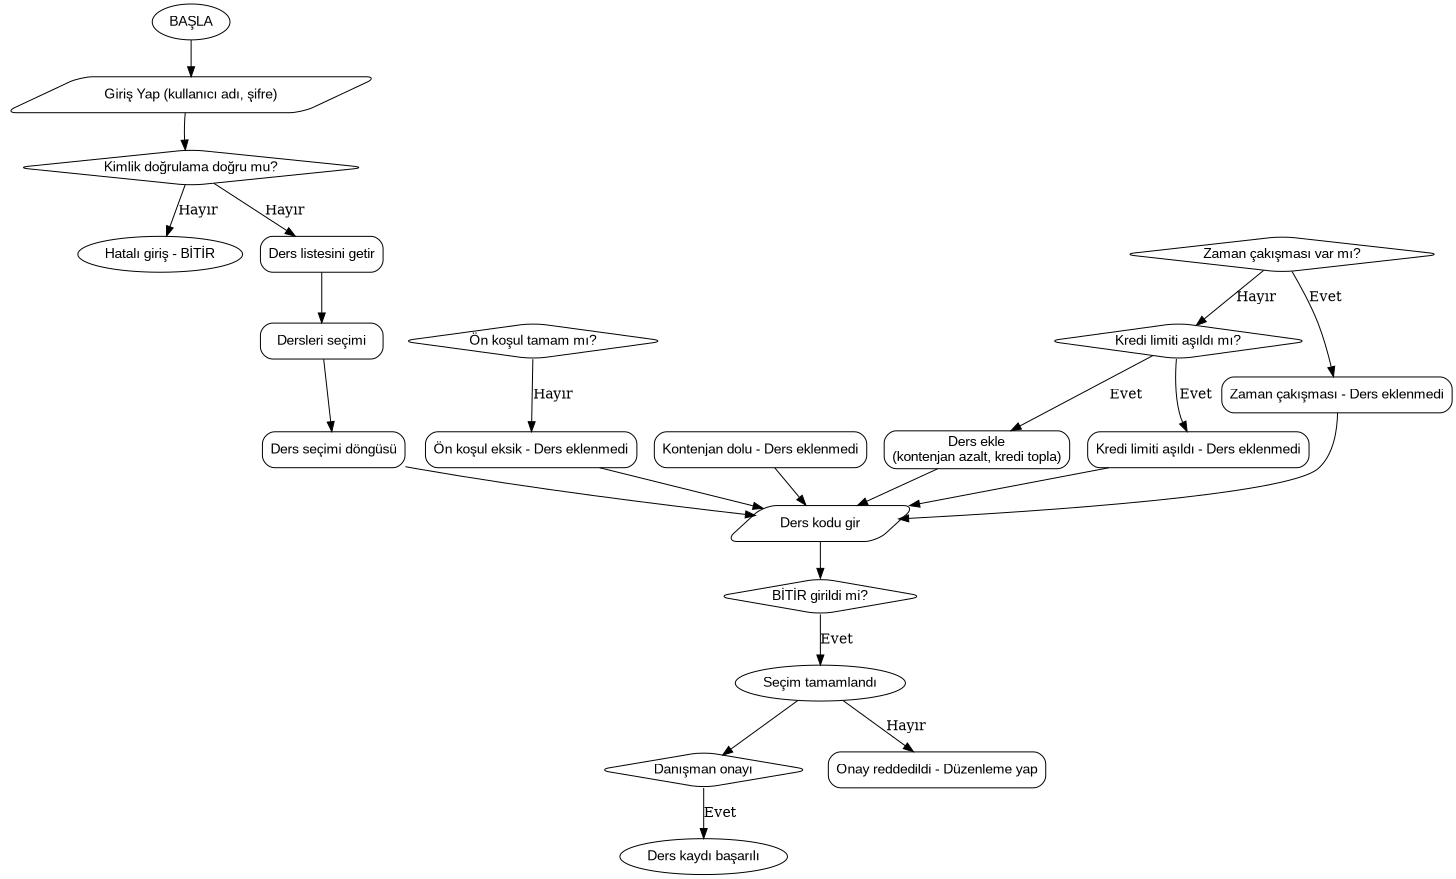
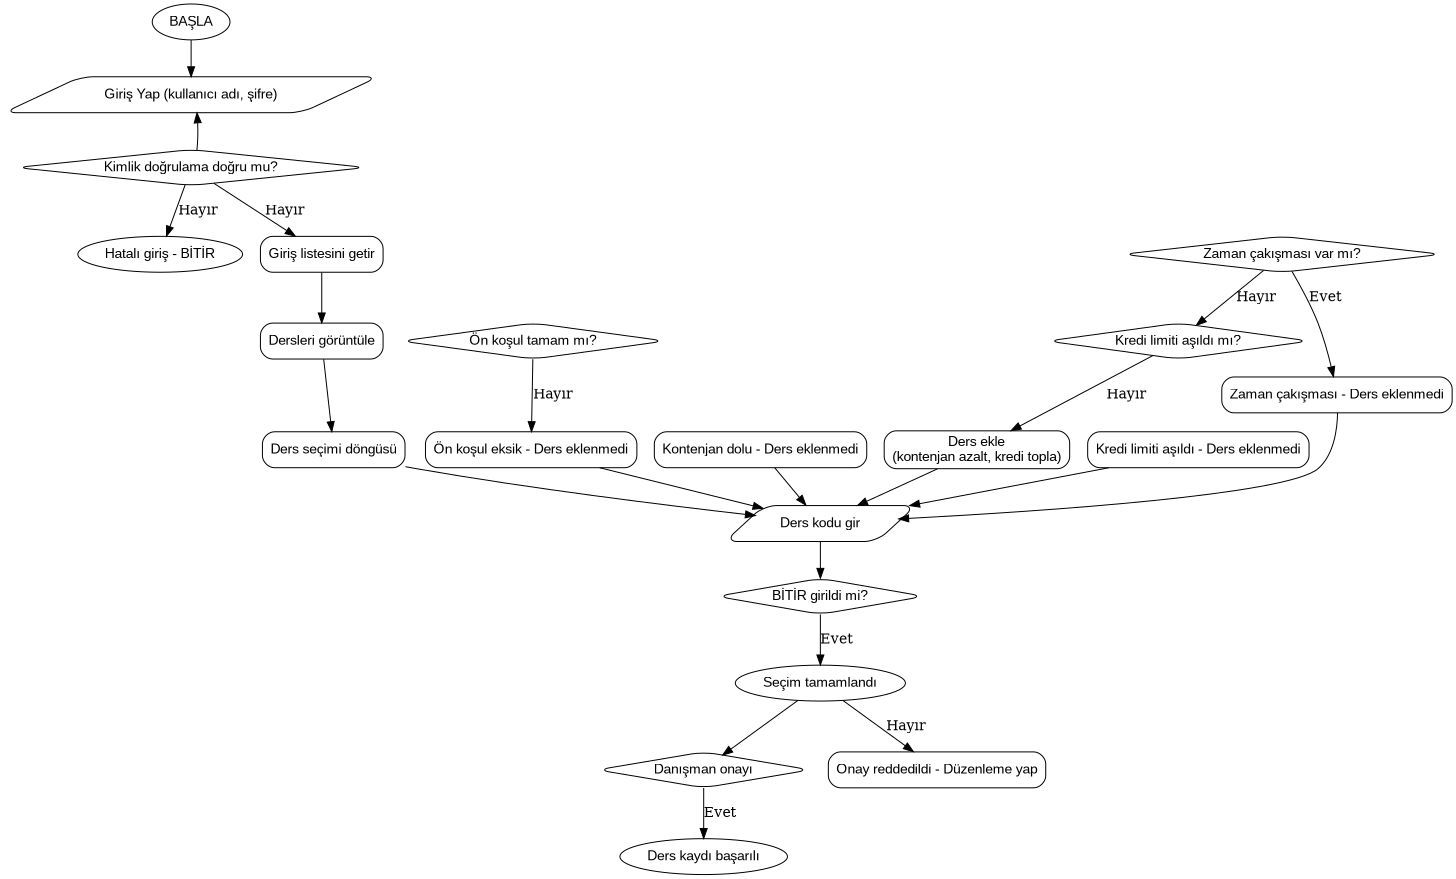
  digraph {
    rankdir=TB
    node [fontname=Arial shape=box style=rounded]
    n1 [label="BAŞLA" shape=oval]
    n2 [label="Giriş Yap (kullanıcı adı, şifre)" shape=parallelogram]
    n3 [label="Kimlik doğrulama doğru mu?" shape=diamond]
    n4 [label="Hatalı giriş - BİTİR" shape=oval]
-   n5 [label="Ders listesini getir"]
-   n6 [label="Dersleri seçimi"]
+   n5 [label="Giriş listesini getir"]
+   n6 [label="Dersleri görüntüle"]
    n7 [label="Ders seçimi döngüsü"]
    n8 [label="Ders kodu gir" shape=parallelogram]
    n9 [label="BİTİR girildi mi?" shape=diamond]
    n10 [label="Seçim tamamlandı" shape=oval]
    n11 [label="Danışman onayı" shape=diamond]
    n12 [label="Onay reddedildi - Düzenleme yap"]
    n13 [label="Ders kaydı başarılı" shape=oval]
    n14 [label="Ön koşul tamam mı?" shape=diamond]
    n15 [label="Ön koşul eksik - Ders eklenmedi"]
    n16 [label="Kontenjan dolu - Ders eklenmedi"]
    n17 [label="Zaman çakışması var mı?" shape=diamond]
    n18 [label="Kredi limiti aşıldı mı?" shape=diamond]
    n19 [label="Zaman çakışması - Ders eklenmedi"]
    n20 [label="Ders ekle\n(kontenjan azalt, kredi topla)"]
    n21 [label="Kredi limiti aşıldı - Ders eklenmedi"]
    n1 -> n2
-   n2 -> n3
+   n3 -> n2
    n3 -> n4 [label="Hayır"]
    n3 -> n5 [label="Hayır"]
    n5 -> n6
    n6 -> n7
    n7 -> n8
    n8 -> n9
    n9 -> n10 [label=Evet]
    n10 -> n11
    n10 -> n12 [label="Hayır"]
    n11 -> n13 [label=Evet]
    n14 -> n15 [label="Hayır"]
    n15 -> n8
    n16 -> n8
    n17 -> n18 [label="Hayır"]
    n17 -> n19 [label=Evet]
-   n18 -> n20 [label=Evet]
-   n18 -> n21 [label=Evet]
+   n18 -> n20 [label="Hayır"]
    n19 -> n8
    n20 -> n8
    n21 -> n8
  }
